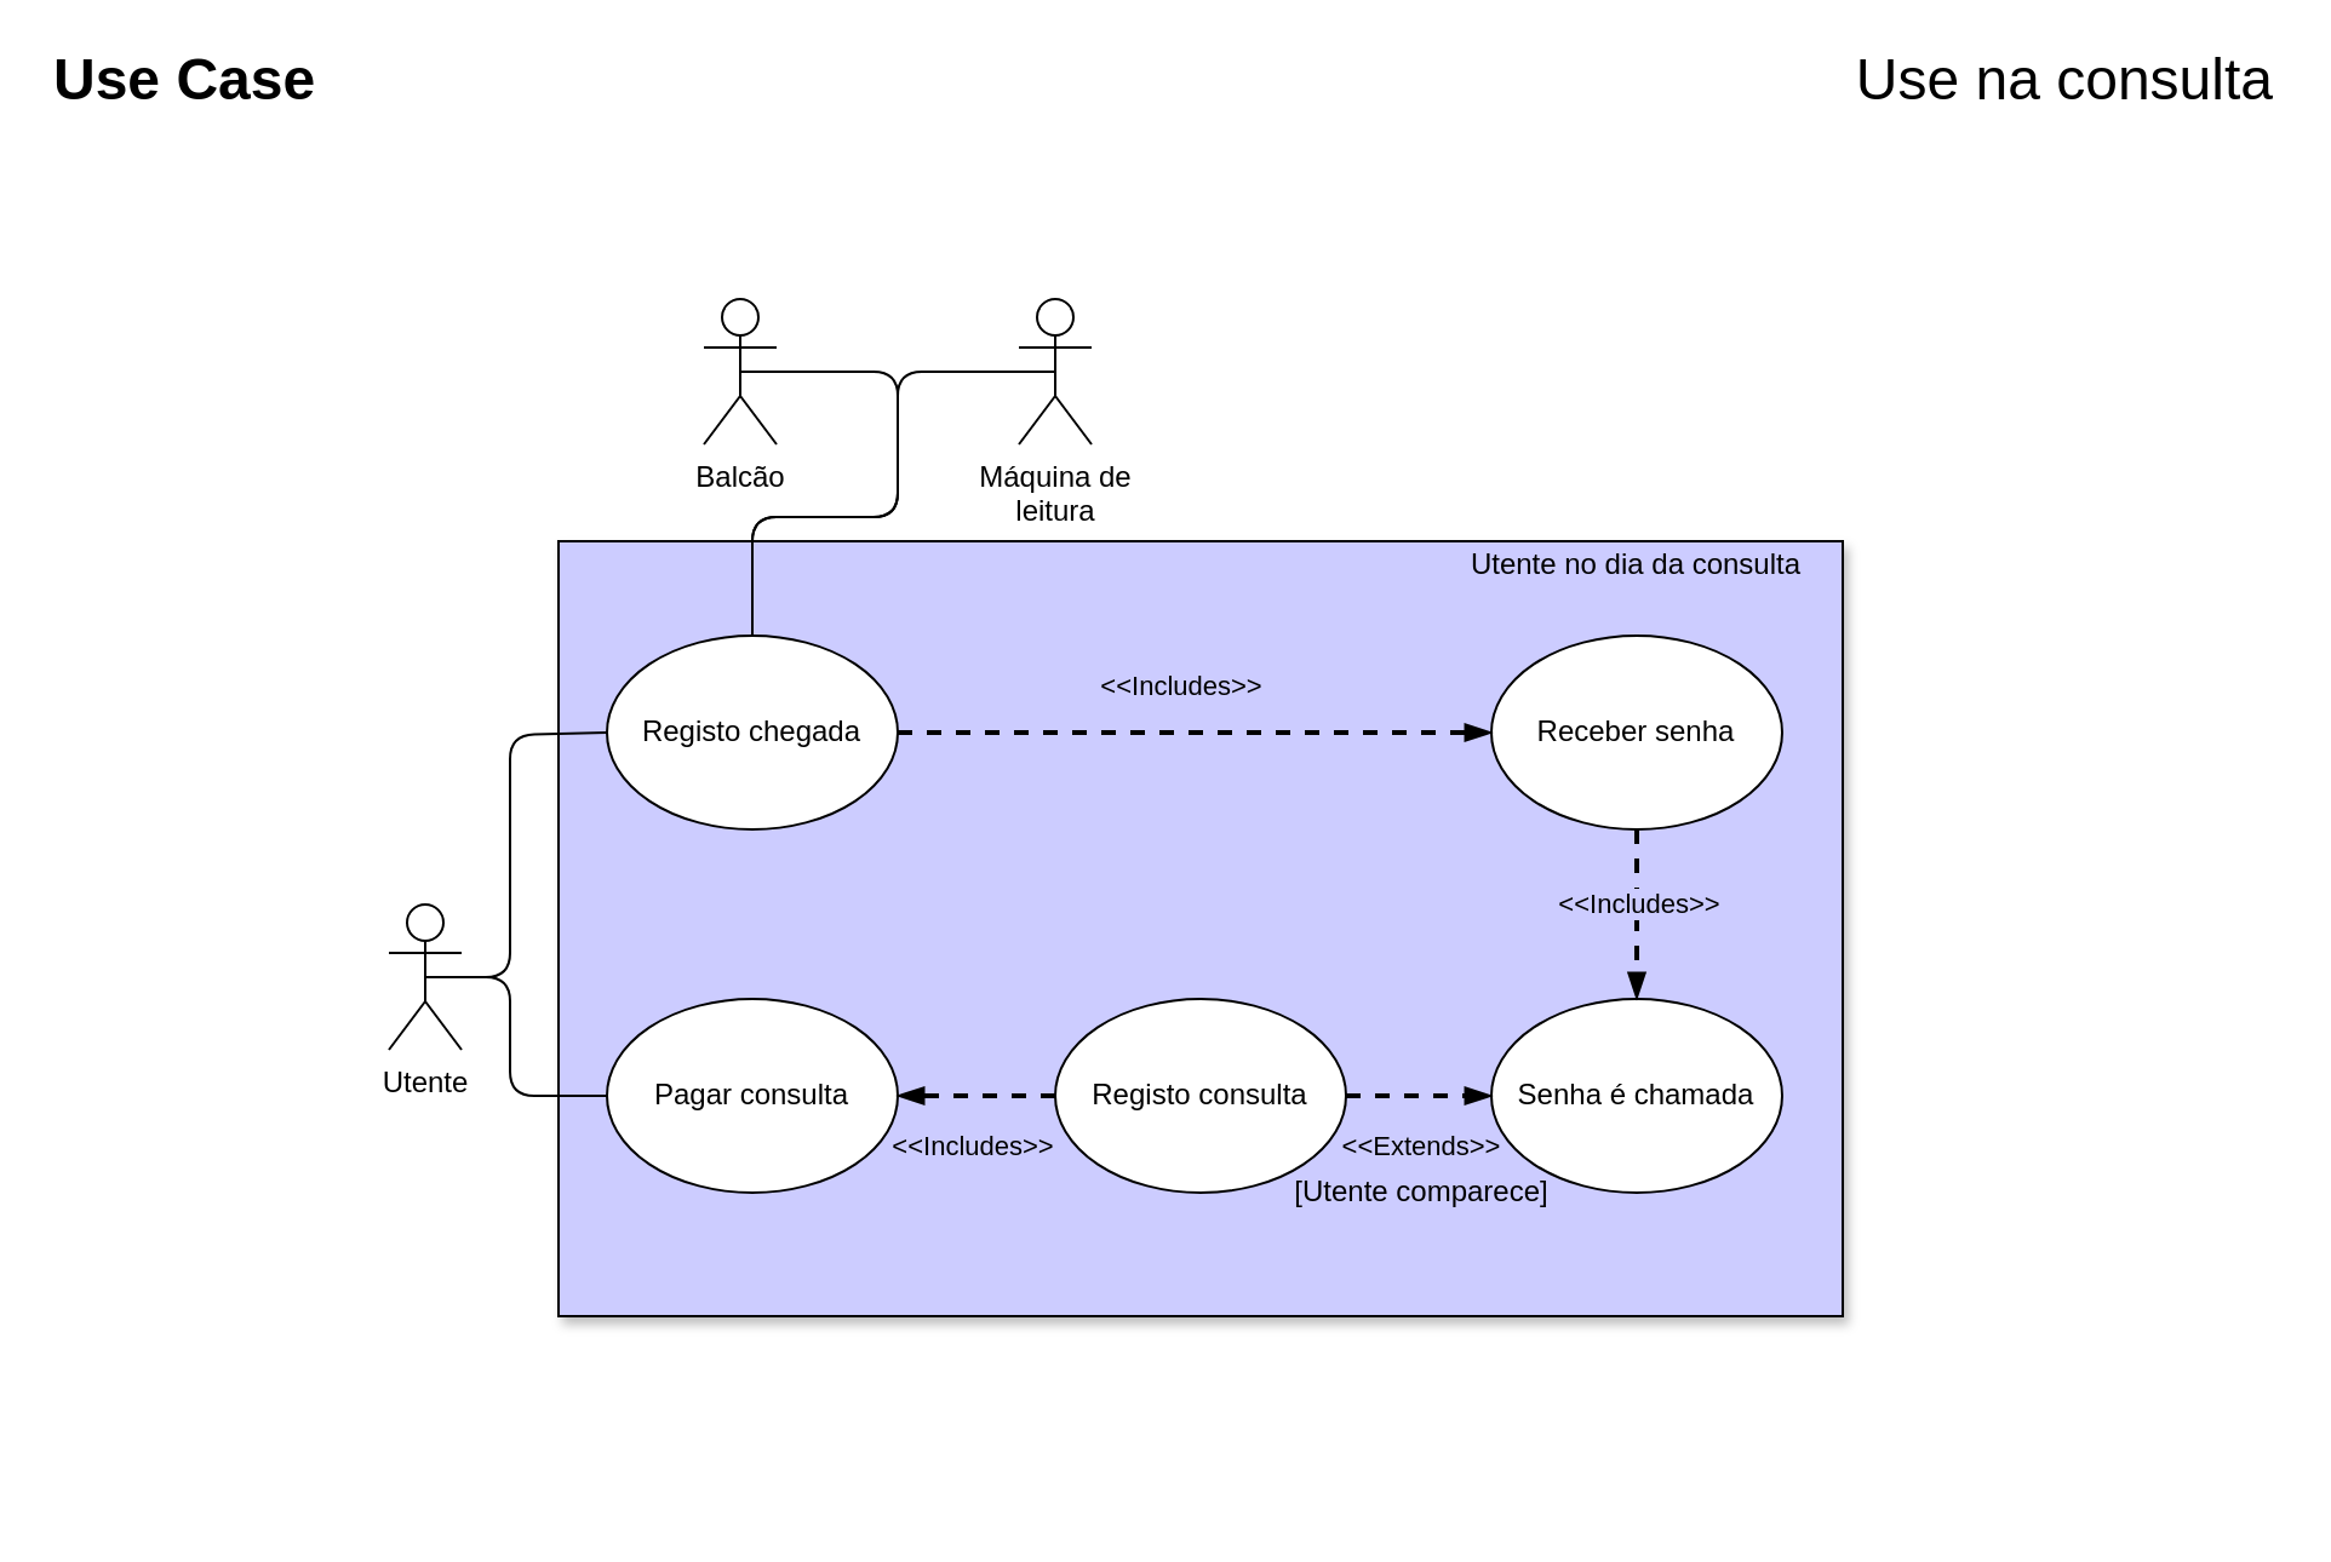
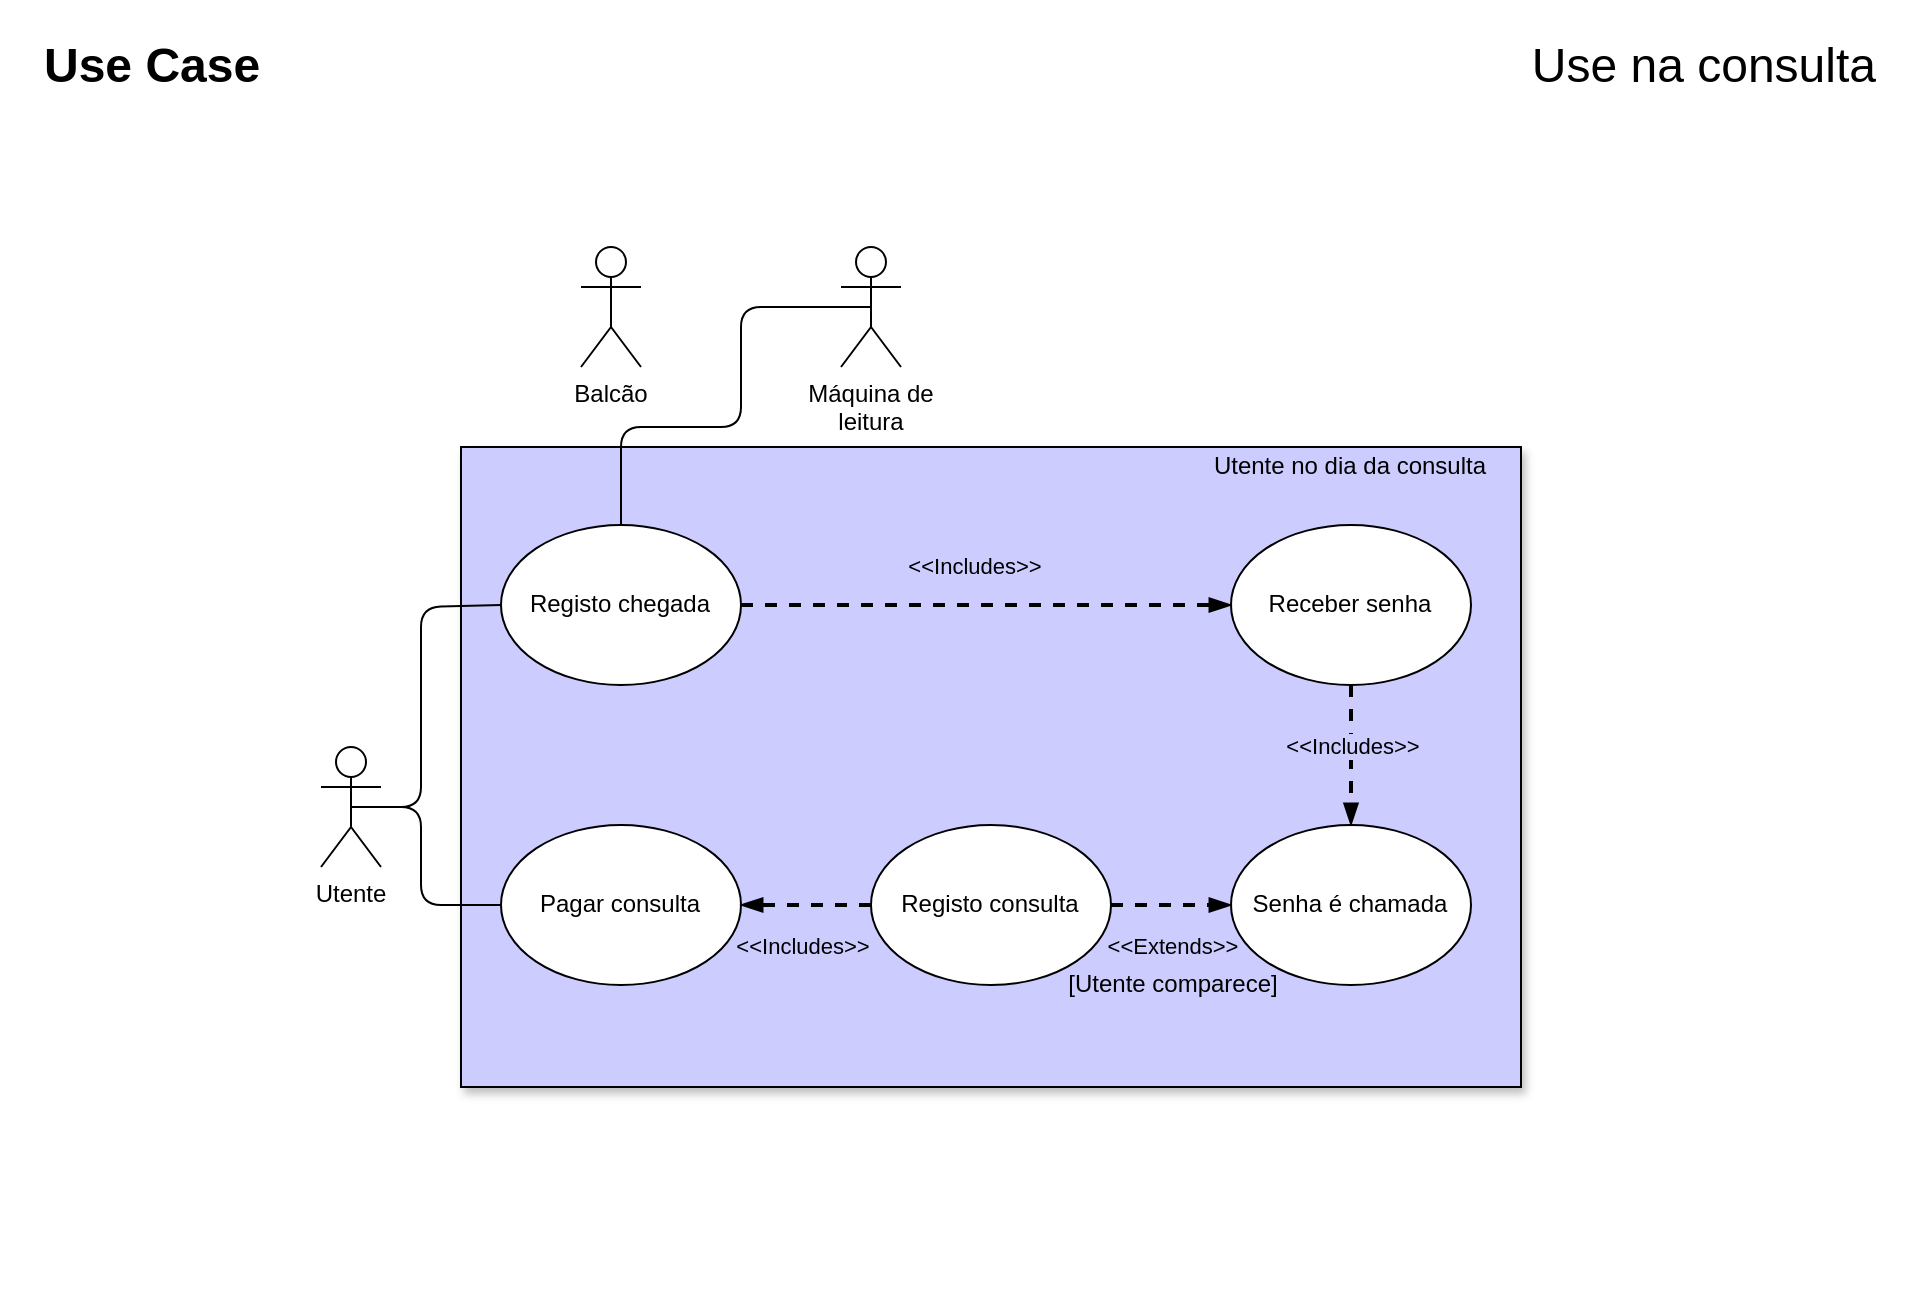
  <mxCell id="0" />
  <mxCell id="1" parent="0" />
  <mxCell id="2" value="" style="group" parent="1" vertex="1" connectable="0"><mxGeometry x="20" y="20" width="920" height="600" as="geometry" /></mxCell>
  <mxCell id="3" value="" style="group" parent="2" vertex="1" connectable="0"><mxGeometry width="920" height="20" as="geometry" /></mxCell>
  <mxCell id="4" value="&lt;h6&gt;&lt;font style=&quot;font-size: 24px&quot;&gt;Use Case&lt;/font&gt;&lt;/h6&gt;" style="text;html=1;strokeColor=none;fillColor=none;align=left;verticalAlign=middle;whiteSpace=wrap;rounded=0;" parent="3" vertex="1"><mxGeometry width="320" height="20" as="geometry" /></mxCell>
  <mxCell id="5" value="&lt;p&gt;&lt;font style=&quot;font-size: 24px&quot;&gt;Use na consulta&lt;/font&gt;&lt;/p&gt;" style="text;html=1;strokeColor=none;fillColor=none;align=right;verticalAlign=middle;whiteSpace=wrap;rounded=0;" parent="3" vertex="1"><mxGeometry x="600" width="320" height="20" as="geometry" /></mxCell>
  <mxCell id="6" value="Utente" style="shape=umlActor;verticalLabelPosition=bottom;verticalAlign=top;html=1;outlineConnect=0;" parent="2" vertex="1"><mxGeometry x="140" y="350" width="30" height="60" as="geometry" /></mxCell>
  <mxCell id="7" value="" style="rounded=0;whiteSpace=wrap;html=1;shadow=1;fillColor=#CCCCFF;" parent="1" vertex="1"><mxGeometry x="230" y="220" width="530" height="320" as="geometry" /></mxCell>
  <mxCell id="8" value="Registo chegada" style="ellipse;whiteSpace=wrap;html=1;" parent="1" vertex="1"><mxGeometry x="250" y="259" width="120" height="80" as="geometry" /></mxCell>
  <mxCell id="9" value="Receber senha" style="ellipse;whiteSpace=wrap;html=1;" parent="1" vertex="1"><mxGeometry x="615" y="259" width="120" height="80" as="geometry" /></mxCell>
  <mxCell id="10" value="" style="endArrow=blockThin;dashed=1;html=1;strokeWidth=2;entryX=0;entryY=0.5;entryDx=0;entryDy=0;endFill=1;" parent="1" source="8" target="9" edge="1"><mxGeometry width="50" height="50" relative="1" as="geometry"><mxPoint x="480" y="530" as="sourcePoint" /><mxPoint x="530" y="480" as="targetPoint" /></mxGeometry></mxCell>
  <mxCell id="11" value="&amp;lt;&amp;lt;Includes&amp;gt;&amp;gt;" style="edgeLabel;html=1;align=center;verticalAlign=middle;resizable=0;points=[];fillColor=none;labelBackgroundColor=none;" parent="10" vertex="1" connectable="0"><mxGeometry x="-0.5" relative="1" as="geometry"><mxPoint x="55.83" y="-20" as="offset" /></mxGeometry></mxCell>
  <mxCell id="12" value="" style="endArrow=none;html=1;entryX=0;entryY=0.5;entryDx=0;entryDy=0;exitX=0.5;exitY=0.5;exitDx=0;exitDy=0;exitPerimeter=0;" parent="1" source="6" target="8" edge="1"><mxGeometry width="50" height="50" relative="1" as="geometry"><mxPoint x="70" y="176" as="sourcePoint" /><mxPoint x="420" y="330" as="targetPoint" /><Array as="points"><mxPoint x="210" y="400" /><mxPoint x="210" y="300" /></Array></mxGeometry></mxCell>
  <mxCell id="13" value="Balcão" style="shape=umlActor;verticalLabelPosition=bottom;verticalAlign=top;html=1;outlineConnect=0;" parent="1" vertex="1"><mxGeometry x="290" y="120" width="30" height="60" as="geometry" /></mxCell>
  <mxCell id="14" value="Máquina de&lt;br&gt;leitura" style="shape=umlActor;verticalLabelPosition=bottom;verticalAlign=top;html=1;outlineConnect=0;" parent="1" vertex="1"><mxGeometry x="420" y="120" width="30" height="60" as="geometry" /></mxCell>
  <mxCell id="15" value="Senha é chamada" style="ellipse;whiteSpace=wrap;html=1;" parent="1" vertex="1"><mxGeometry x="615" y="409" width="120" height="80" as="geometry" /></mxCell>
  <mxCell id="16" value="" style="endArrow=blockThin;dashed=1;html=1;strokeWidth=2;entryX=0.5;entryY=0;entryDx=0;entryDy=0;endFill=1;" parent="1" source="9" target="15" edge="1"><mxGeometry width="50" height="50" relative="1" as="geometry"><mxPoint x="440" y="300" as="sourcePoint" /><mxPoint x="530" y="300" as="targetPoint" /></mxGeometry></mxCell>
  <mxCell id="17" value="&amp;lt;&amp;lt;Includes&amp;gt;&amp;gt;" style="edgeLabel;html=1;align=center;verticalAlign=middle;resizable=0;points=[];fillColor=none;labelBackgroundColor=#CCCCFF;" parent="16" vertex="1" connectable="0"><mxGeometry x="-0.5" relative="1" as="geometry"><mxPoint y="12.67" as="offset" /></mxGeometry></mxCell>
  <mxCell id="18" value="" style="endArrow=blockThin;dashed=1;html=1;strokeWidth=2;endFill=1;exitX=1;exitY=0.5;exitDx=0;exitDy=0;entryX=0;entryY=0.5;entryDx=0;entryDy=0;" parent="1" source="20" target="15" edge="1"><mxGeometry width="50" height="50" relative="1" as="geometry"><mxPoint x="590" y="340" as="sourcePoint" /><mxPoint x="480" y="380" as="targetPoint" /></mxGeometry></mxCell>
  <mxCell id="19" value="&amp;lt;&amp;lt;Extends&amp;gt;&amp;gt;" style="edgeLabel;html=1;align=center;verticalAlign=middle;resizable=0;points=[];labelBackgroundColor=none;" parent="18" vertex="1" connectable="0"><mxGeometry x="-0.5" relative="1" as="geometry"><mxPoint x="15" y="20" as="offset" /></mxGeometry></mxCell>
  <mxCell id="20" value="Registo consulta" style="ellipse;whiteSpace=wrap;html=1;" parent="1" vertex="1"><mxGeometry x="435" y="409" width="120" height="80" as="geometry" /></mxCell>
  <mxCell id="21" value="[Utente comparece]" style="text;html=1;align=center;verticalAlign=middle;resizable=0;points=[];autosize=1;fillColor=none;" parent="1" vertex="1"><mxGeometry x="526" y="479" width="120" height="20" as="geometry" /></mxCell>
  <mxCell id="22" value="Pagar consulta" style="ellipse;whiteSpace=wrap;html=1;" parent="1" vertex="1"><mxGeometry x="250" y="409" width="120" height="80" as="geometry" /></mxCell>
  <mxCell id="23" value="" style="endArrow=none;html=1;entryX=0;entryY=0.5;entryDx=0;entryDy=0;exitX=0.5;exitY=0.5;exitDx=0;exitDy=0;exitPerimeter=0;" parent="1" source="6" target="22" edge="1"><mxGeometry width="50" height="50" relative="1" as="geometry"><mxPoint x="80" y="186" as="sourcePoint" /><mxPoint x="210" y="150" as="targetPoint" /><Array as="points"><mxPoint x="210" y="400" /><mxPoint x="210" y="449" /></Array></mxGeometry></mxCell>
  <mxCell id="24" value="" style="endArrow=blockThin;dashed=1;html=1;strokeWidth=2;entryX=1;entryY=0.5;entryDx=0;entryDy=0;endFill=1;exitX=0;exitY=0.5;exitDx=0;exitDy=0;" parent="1" source="20" target="22" edge="1"><mxGeometry width="50" height="50" relative="1" as="geometry"><mxPoint x="440" y="300" as="sourcePoint" /><mxPoint x="530" y="300" as="targetPoint" /></mxGeometry></mxCell>
  <mxCell id="25" value="&amp;lt;&amp;lt;Includes&amp;gt;&amp;gt;" style="edgeLabel;html=1;align=center;verticalAlign=middle;resizable=0;points=[];labelBackgroundColor=none;" parent="24" vertex="1" connectable="0"><mxGeometry x="-0.5" relative="1" as="geometry"><mxPoint x="-18.33" y="20" as="offset" /></mxGeometry></mxCell>
  <mxCell id="26" value="Utente no dia da consulta" style="text;html=1;strokeColor=none;fillColor=none;align=center;verticalAlign=middle;whiteSpace=wrap;rounded=0;" parent="1" vertex="1"><mxGeometry x="600" y="220" width="150" height="20" as="geometry" /></mxCell>
- <mxCell id="27" value="" style="endArrow=none;html=1;exitX=0.5;exitY=0;exitDx=0;exitDy=0;entryX=0.5;entryY=0.5;entryDx=0;entryDy=0;entryPerimeter=0;" parent="1" source="8" target="13" edge="1"><mxGeometry width="50" height="50" relative="1" as="geometry"><mxPoint x="185" y="410" as="sourcePoint" /><mxPoint x="270" y="300" as="targetPoint" /><Array as="points"><mxPoint x="310" y="210" /><mxPoint x="370" y="210" /><mxPoint x="370" y="150" /></Array></mxGeometry></mxCell>
  <mxCell id="28" value="" style="endArrow=none;html=1;exitX=0.5;exitY=0;exitDx=0;exitDy=0;entryX=0.5;entryY=0.5;entryDx=0;entryDy=0;entryPerimeter=0;" parent="1" source="8" target="14" edge="1"><mxGeometry width="50" height="50" relative="1" as="geometry"><mxPoint x="330" y="260" as="sourcePoint" /><mxPoint x="315" y="160" as="targetPoint" /><Array as="points"><mxPoint x="310" y="210" /><mxPoint x="370" y="210" /><mxPoint x="370" y="150" /></Array></mxGeometry></mxCell>
